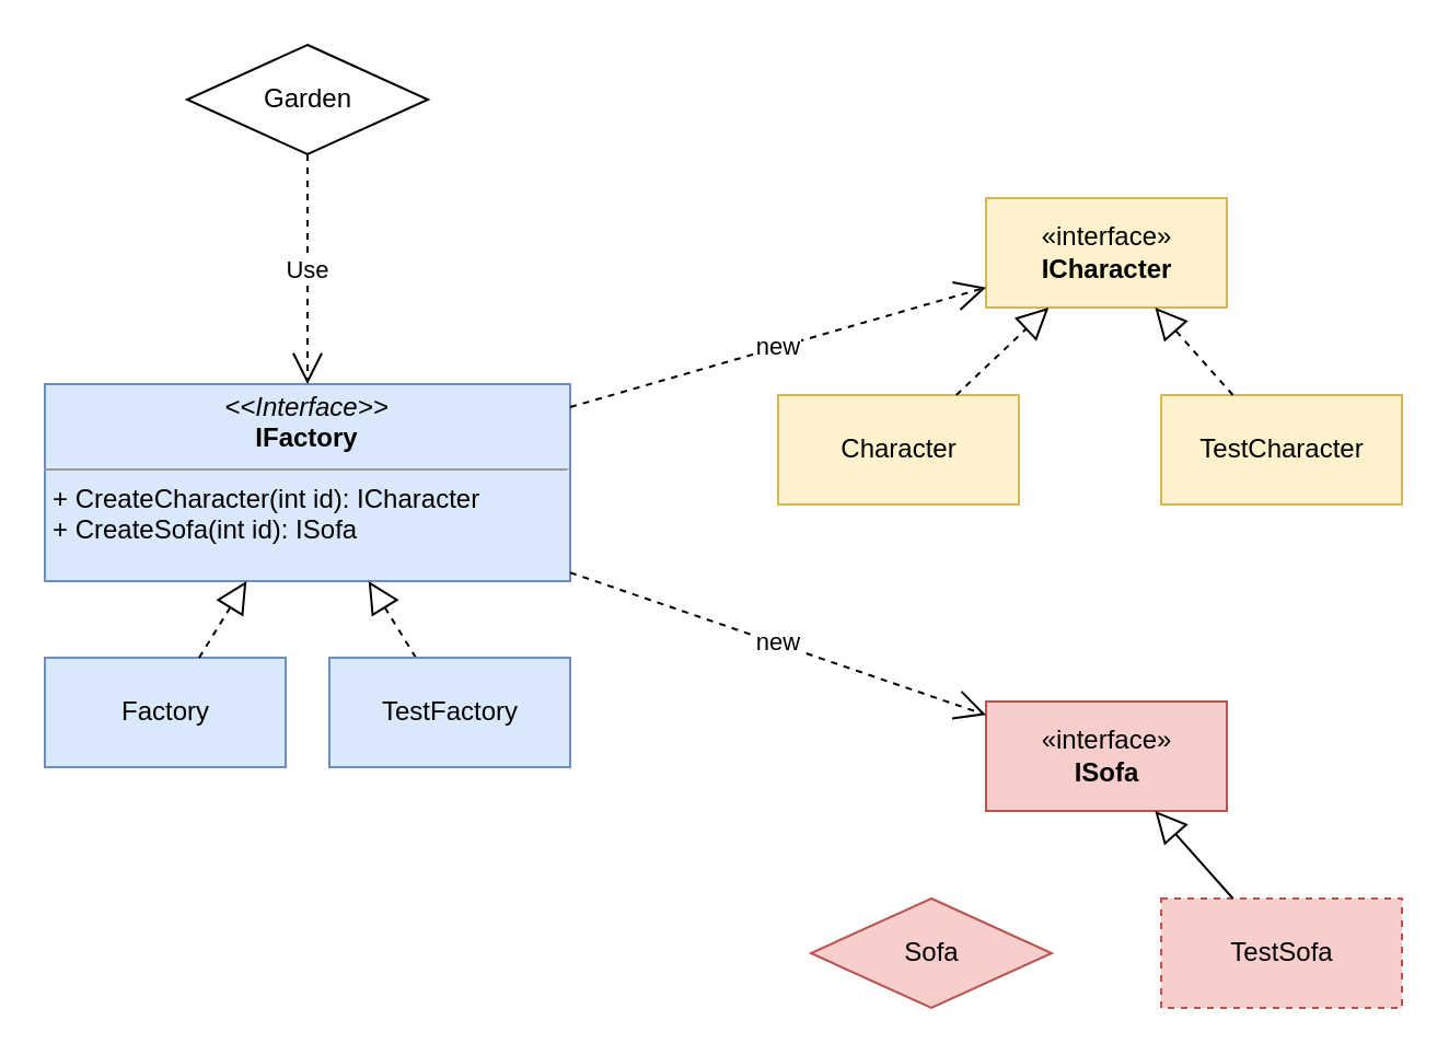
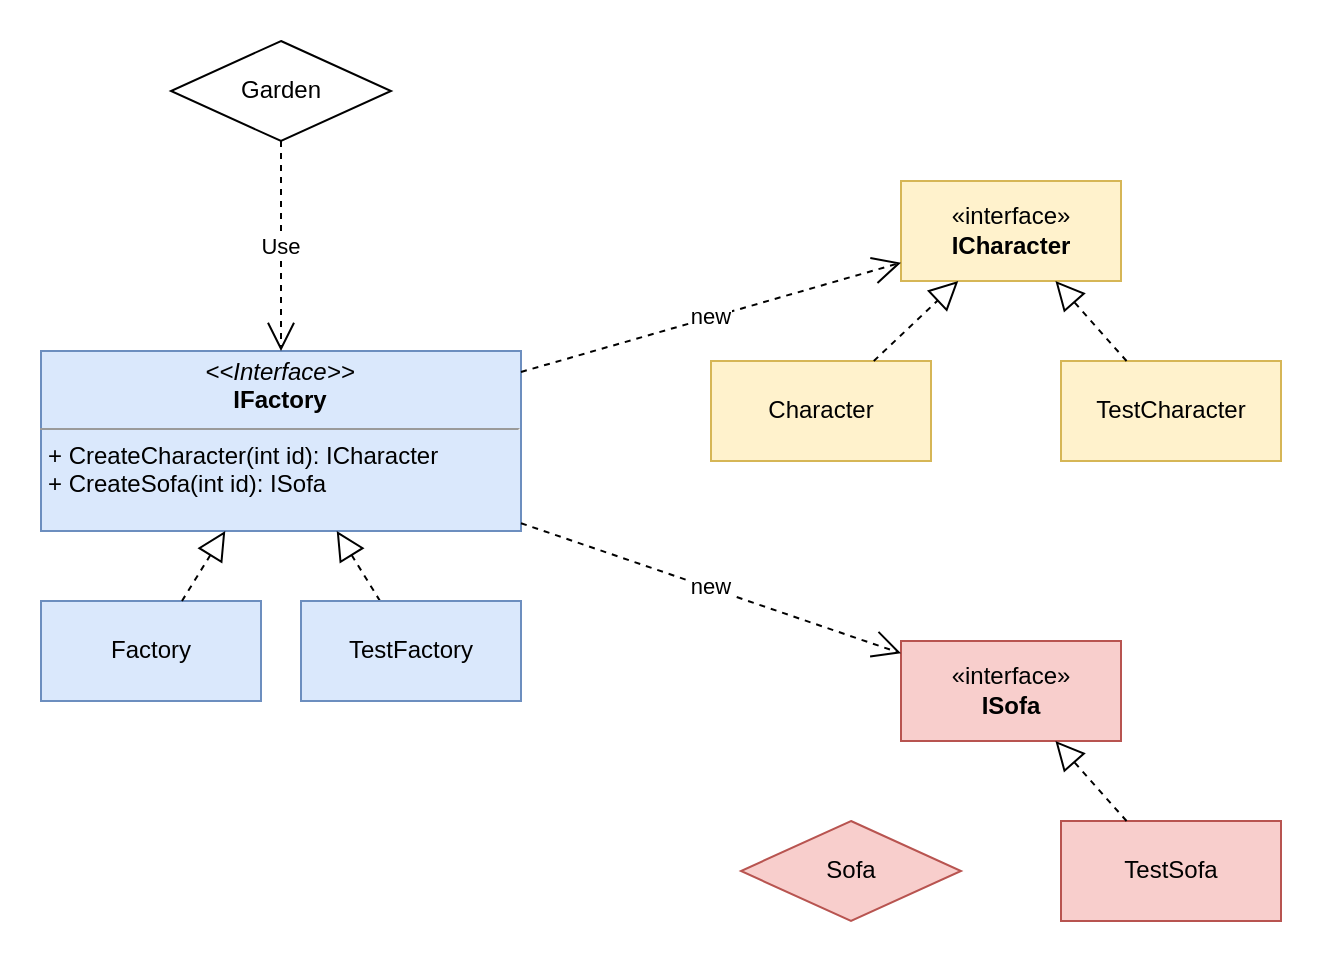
  <mxCell id="0" />
  <mxCell id="1" parent="0" />
  <mxCell id="2" value="«interface»&lt;br&gt;&lt;b&gt;ICharacter&lt;/b&gt;" style="html=1;fillColor=#fff2cc;strokeColor=#d6b656;" vertex="1" parent="1"><mxGeometry x="450" y="90" width="110" height="50" as="geometry" /></mxCell>
  <mxCell id="3" value="«interface»&lt;br&gt;&lt;b&gt;ISofa&lt;/b&gt;" style="html=1;fillColor=#f8cecc;strokeColor=#b85450;" vertex="1" parent="1"><mxGeometry x="450" y="320" width="110" height="50" as="geometry" /></mxCell>
  <mxCell id="4" value="&lt;p style=&quot;margin: 0px ; margin-top: 4px ; text-align: center&quot;&gt;&lt;i&gt;&amp;lt;&amp;lt;Interface&amp;gt;&amp;gt;&lt;/i&gt;&lt;br&gt;&lt;b&gt;IFactory&lt;/b&gt;&lt;/p&gt;&lt;hr size=&quot;1&quot;&gt;&lt;p style=&quot;margin: 0px ; margin-left: 4px&quot;&gt;&lt;span&gt;+ CreateCharacter(int id): ICharacter&lt;/span&gt;&lt;br&gt;&lt;/p&gt;&lt;p style=&quot;margin: 0px ; margin-left: 4px&quot;&gt;+ CreateSofa(int id): ISofa&lt;/p&gt;" style="verticalAlign=top;align=left;overflow=fill;fontSize=12;fontFamily=Helvetica;html=1;fillColor=#dae8fc;strokeColor=#6c8ebf;" vertex="1" parent="1"><mxGeometry x="20" y="175" width="240" height="90" as="geometry" /></mxCell>
  <mxCell id="5" value="Factory" style="html=1;fillColor=#dae8fc;strokeColor=#6c8ebf;" vertex="1" parent="1"><mxGeometry x="20" y="300" width="110" height="50" as="geometry" /></mxCell>
  <mxCell id="6" value="Character" style="html=1;fillColor=#fff2cc;strokeColor=#d6b656;" vertex="1" parent="1"><mxGeometry x="355" y="180" width="110" height="50" as="geometry" /></mxCell>
  <mxCell id="7" value="TestCharacter" style="html=1;fillColor=#fff2cc;strokeColor=#d6b656;" vertex="1" parent="1"><mxGeometry x="530" y="180" width="110" height="50" as="geometry" /></mxCell>
  <mxCell id="8" value="Sofa" style="rhombus;html=1;fillColor=#f8cecc;strokeColor=#b85450;" vertex="1" parent="1"><mxGeometry x="370" y="410" width="110" height="50" as="geometry" /></mxCell>
- <mxCell id="9" value="TestSofa" style="html=1;fillColor=#f8cecc;strokeColor=#b85450;dashed=1;" vertex="1" parent="1"><mxGeometry x="530" y="410" width="110" height="50" as="geometry" /></mxCell>
+ <mxCell id="9" value="TestSofa" style="html=1;fillColor=#f8cecc;strokeColor=#b85450;" vertex="1" parent="1"><mxGeometry x="530" y="410" width="110" height="50" as="geometry" /></mxCell>
  <mxCell id="10" value="" style="endArrow=block;dashed=1;endFill=0;endSize=12;html=1;" edge="1" parent="1" source="6" target="2"><mxGeometry width="160" relative="1" as="geometry"><mxPoint x="170" y="370" as="sourcePoint" /><mxPoint x="330" y="370" as="targetPoint" /></mxGeometry></mxCell>
  <mxCell id="11" value="" style="endArrow=block;dashed=1;endFill=0;endSize=12;html=1;" edge="1" parent="1" source="7" target="2"><mxGeometry width="160" relative="1" as="geometry"><mxPoint x="160.208" y="810" as="sourcePoint" /><mxPoint x="199.792" y="620" as="targetPoint" /></mxGeometry></mxCell>
- <mxCell id="12" value="" style="endArrow=block;dashed=0;endFill=0;endSize=12;html=1;" edge="1" parent="1" source="9" target="3"><mxGeometry width="160" relative="1" as="geometry"><mxPoint x="240.208" y="840" as="sourcePoint" /><mxPoint x="279.792" y="650" as="targetPoint" /></mxGeometry></mxCell>
+ <mxCell id="12" value="" style="endArrow=block;dashed=1;endFill=0;endSize=12;html=1;" edge="1" parent="1" source="9" target="3"><mxGeometry width="160" relative="1" as="geometry"><mxPoint x="240.208" y="840" as="sourcePoint" /><mxPoint x="279.792" y="650" as="targetPoint" /></mxGeometry></mxCell>
  <mxCell id="13" value="" style="endArrow=block;dashed=1;endFill=0;endSize=12;html=1;" edge="1" parent="1" source="5" target="4"><mxGeometry width="160" relative="1" as="geometry"><mxPoint x="185.208" y="800" as="sourcePoint" /><mxPoint x="224.792" y="610" as="targetPoint" /></mxGeometry></mxCell>
  <mxCell id="14" value="" style="endArrow=block;dashed=1;endFill=0;endSize=12;html=1;" edge="1" parent="1" source="15" target="4"><mxGeometry width="160" relative="1" as="geometry"><mxPoint x="195.208" y="810" as="sourcePoint" /><mxPoint x="234.792" y="620" as="targetPoint" /></mxGeometry></mxCell>
  <mxCell id="15" value="TestFactory" style="html=1;fillColor=#dae8fc;strokeColor=#6c8ebf;" vertex="1" parent="1"><mxGeometry x="150" y="300" width="110" height="50" as="geometry" /></mxCell>
  <mxCell id="16" value="new" style="endArrow=open;endSize=12;dashed=1;html=1;" edge="1" parent="1" source="4" target="3"><mxGeometry width="160" relative="1" as="geometry"><mxPoint x="425" y="450" as="sourcePoint" /><mxPoint x="585" y="450" as="targetPoint" /></mxGeometry></mxCell>
  <mxCell id="17" value="new" style="endArrow=open;endSize=12;dashed=1;html=1;" edge="1" parent="1" source="4" target="2"><mxGeometry width="160" relative="1" as="geometry"><mxPoint x="435" y="460" as="sourcePoint" /><mxPoint x="495" y="190" as="targetPoint" /></mxGeometry></mxCell>
  <mxCell id="18" value="Garden" style="rhombus;html=1;" vertex="1" parent="1"><mxGeometry x="85" y="20" width="110" height="50" as="geometry" /></mxCell>
  <mxCell id="19" value="Use" style="endArrow=open;endSize=12;dashed=1;html=1;" edge="1" parent="1" source="18" target="4"><mxGeometry width="160" relative="1" as="geometry"><mxPoint x="120" y="110" as="sourcePoint" /><mxPoint x="280" y="110" as="targetPoint" /></mxGeometry></mxCell>
